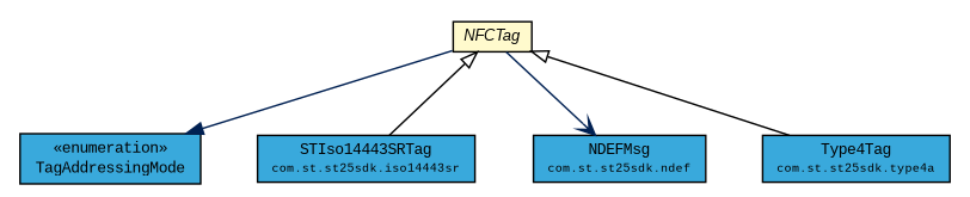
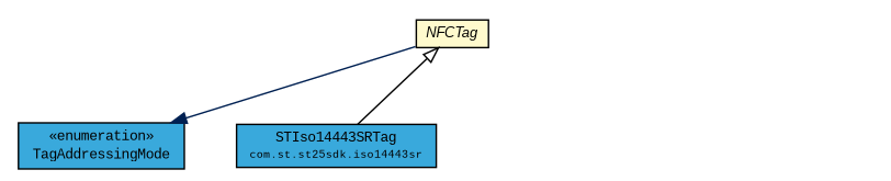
  digraph {
    fontname="Liberation Mono"
    nodesep=0.25
    ranksep=0.5
    node [fontcolor=black fontname="Liberation Mono" fontsize=9.0 shape=plaintext]
    edge [fontname="Liberation Mono" fontsize=10.0 headport=p labelfontname=arial labelfontsize=10 tailport=p]
    n1 [label=<<table title="com.st.st25sdk.NFCTag" border="0" cellborder="1" cellspacing="0" cellpadding="2" port="p" bgcolor="lemonChiffon" href="./NFCTag.html"> 		<tr><td><table border="0" cellspacing="0" cellpadding="1"> <tr><td align="center" balign="center"><font face="arial italic"> NFCTag </font></td></tr> 		</table></td></tr> 		</table>>]
    n2 [label=<<table title="com.st.st25sdk.NFCTag.TagAddressingMode" border="0" cellborder="1" cellspacing="0" cellpadding="2" port="p" bgcolor="#39a9dc" href="./NFCTag.TagAddressingMode.html"> 		<tr><td><table border="0" cellspacing="0" cellpadding="1"> <tr><td align="center" balign="center"> &#171;enumeration&#187; </td></tr> <tr><td align="center" balign="center"> TagAddressingMode </td></tr> 		</table></td></tr> 		</table>>]
    n3 [label=<<table title="com.st.st25sdk.iso14443sr.STIso14443SRTag" border="0" cellborder="1" cellspacing="0" cellpadding="2" port="p" bgcolor="#39a9dc" href="./iso14443sr/STIso14443SRTag.html"> 		<tr><td><table border="0" cellspacing="0" cellpadding="1"> <tr><td align="center" balign="center"> STIso14443SRTag </td></tr> <tr><td align="center" balign="center"><font point-size="7.0"> com.st.st25sdk.iso14443sr </font></td></tr> 		</table></td></tr> 		</table>>]
-   n4 [label=<<table title="com.st.st25sdk.ndef.NDEFMsg" border="0" cellborder="1" cellspacing="0" cellpadding="2" port="p" bgcolor="#39a9dc" href="./ndef/NDEFMsg.html"> 		<tr><td><table border="0" cellspacing="0" cellpadding="1"> <tr><td align="center" balign="center"> NDEFMsg </td></tr> <tr><td align="center" balign="center"><font point-size="7.0"> com.st.st25sdk.ndef </font></td></tr> 		</table></td></tr> 		</table>>]
-   n5 [label=<<table title="com.st.st25sdk.type4a.Type4Tag" border="0" cellborder="1" cellspacing="0" cellpadding="2" port="p" bgcolor="#39a9dc" href="./type4a/Type4Tag.html"> 		<tr><td><table border="0" cellspacing="0" cellpadding="1"> <tr><td align="center" balign="center"> Type4Tag </td></tr> <tr><td align="center" balign="center"><font point-size="7.0"> com.st.st25sdk.type4a </font></td></tr> 		</table></td></tr> 		</table>>]
    n1 -> n2 [arrowhead=normal color="#002052" fontcolor="#002052"]
    n1 -> n3 [arrowtail=empty dir=back fontsize=10]
-   n1 -> n4 [arrowhead=open color="#002052" fontcolor="#002052"]
-   n1 -> n5 [arrowtail=empty dir=back fontsize=10]
  }
